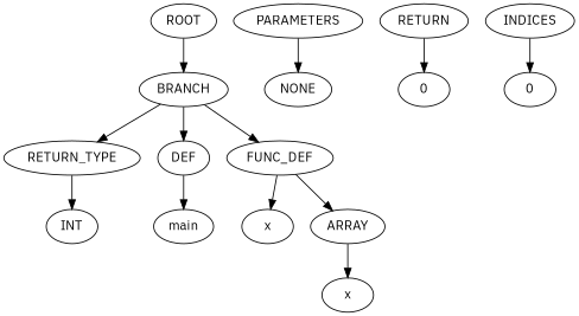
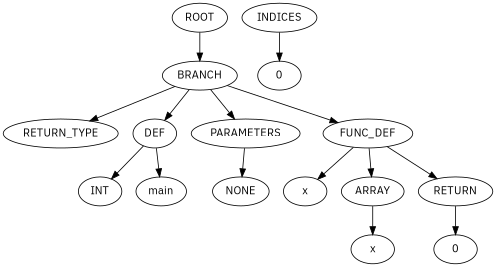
  strict digraph {
    fontname="IBM Plex Sans"
    node [fontname="IBM Plex Sans"]
    edge [fontname="IBM Plex Sans"]
    n1 [label=BRANCH]
    n2 [label=RETURN_TYPE]
    n3 [label=DEF]
    n4 [label=PARAMETERS]
    n5 [label=FUNC_DEF]
    n6 [label=INT]
    n7 [label=main]
    n8 [label=NONE]
    n9 [label=x]
    n10 [label=ARRAY]
    n11 [label=RETURN]
    ROOT
    n13 [label=x]
    n14 [label=0]
    n15 [label=INDICES]
    n16 [label=0]
    n1 -> n2
    n1 -> n3
+   n1 -> n4
    n1 -> n5
-   n2 -> n6
+   n3 -> n6
    n3 -> n7
    n4 -> n8
    n5 -> n9
    n5 -> n10
+   n5 -> n11
    n10 -> n13
    n11 -> n14
    ROOT -> n1
    n15 -> n16
  }
